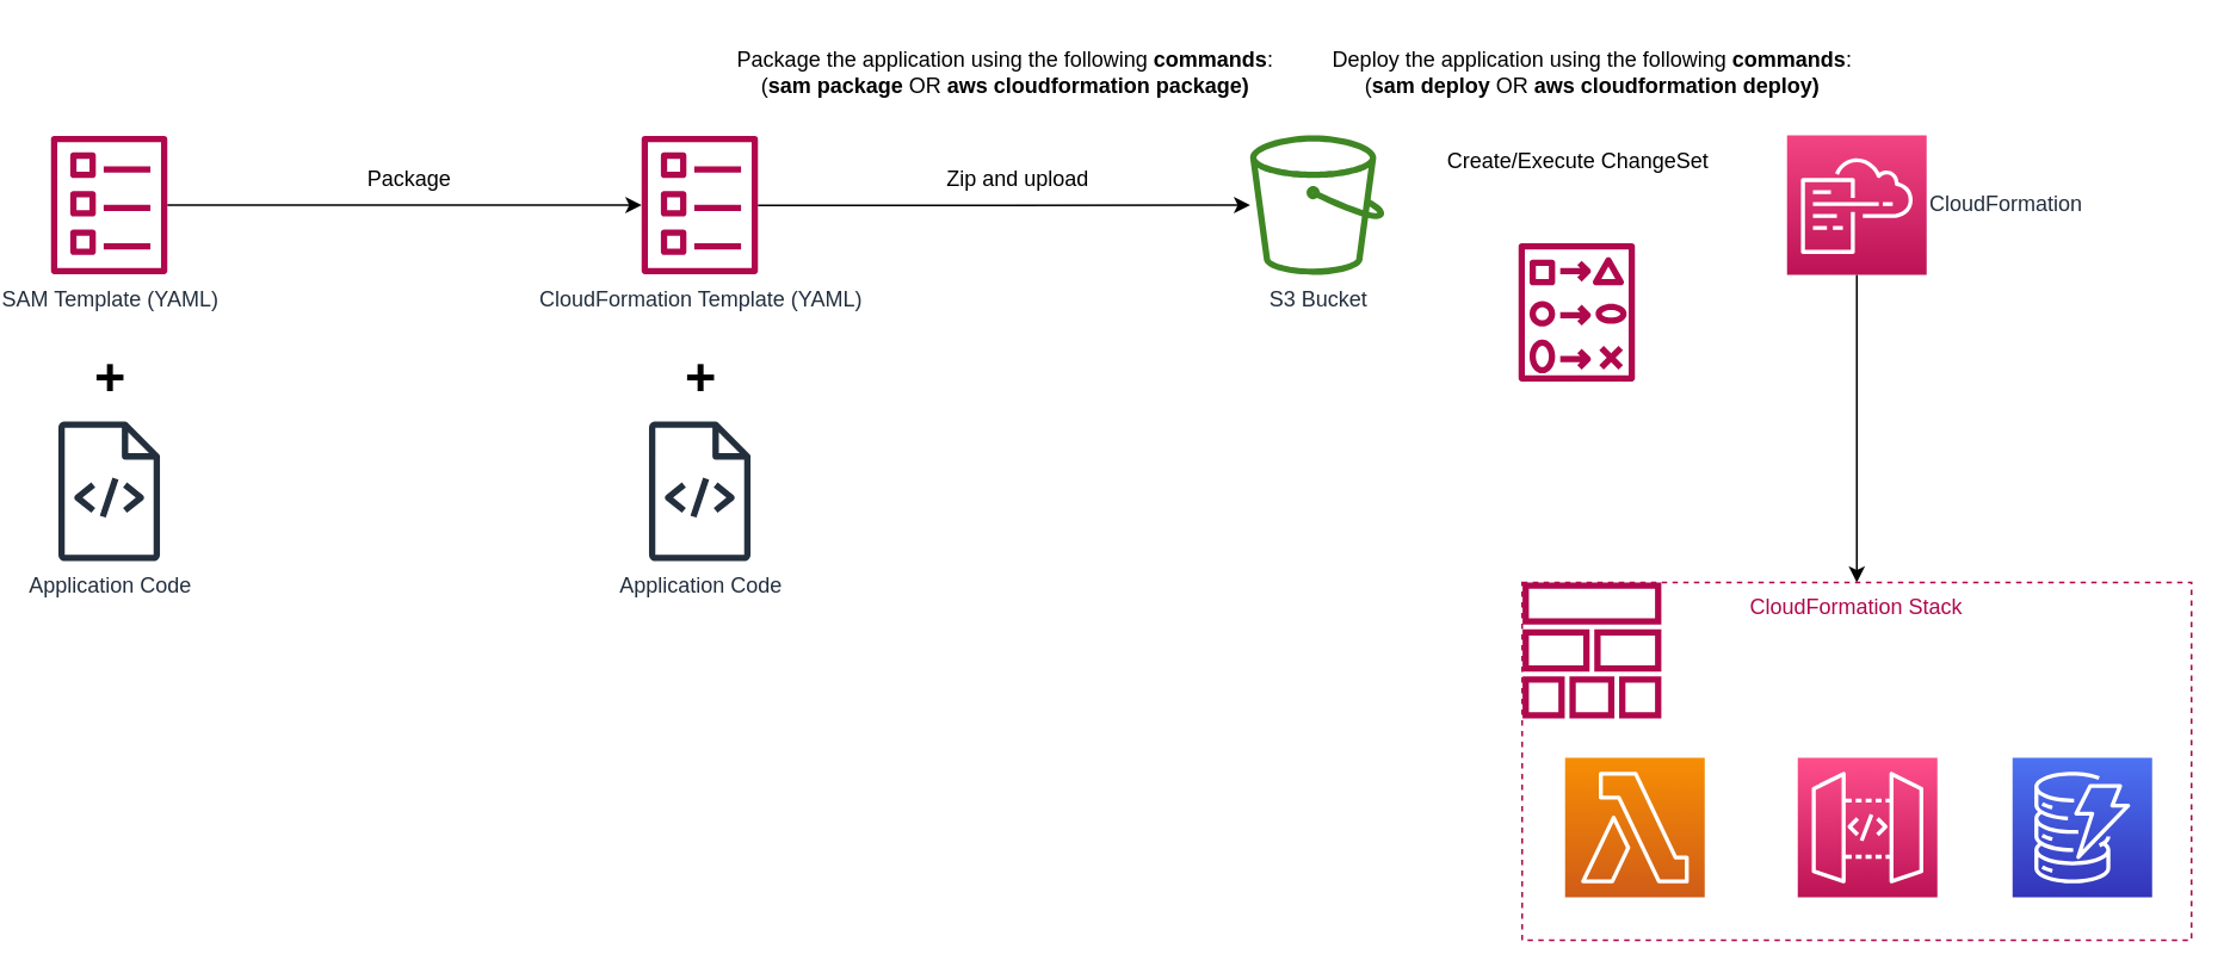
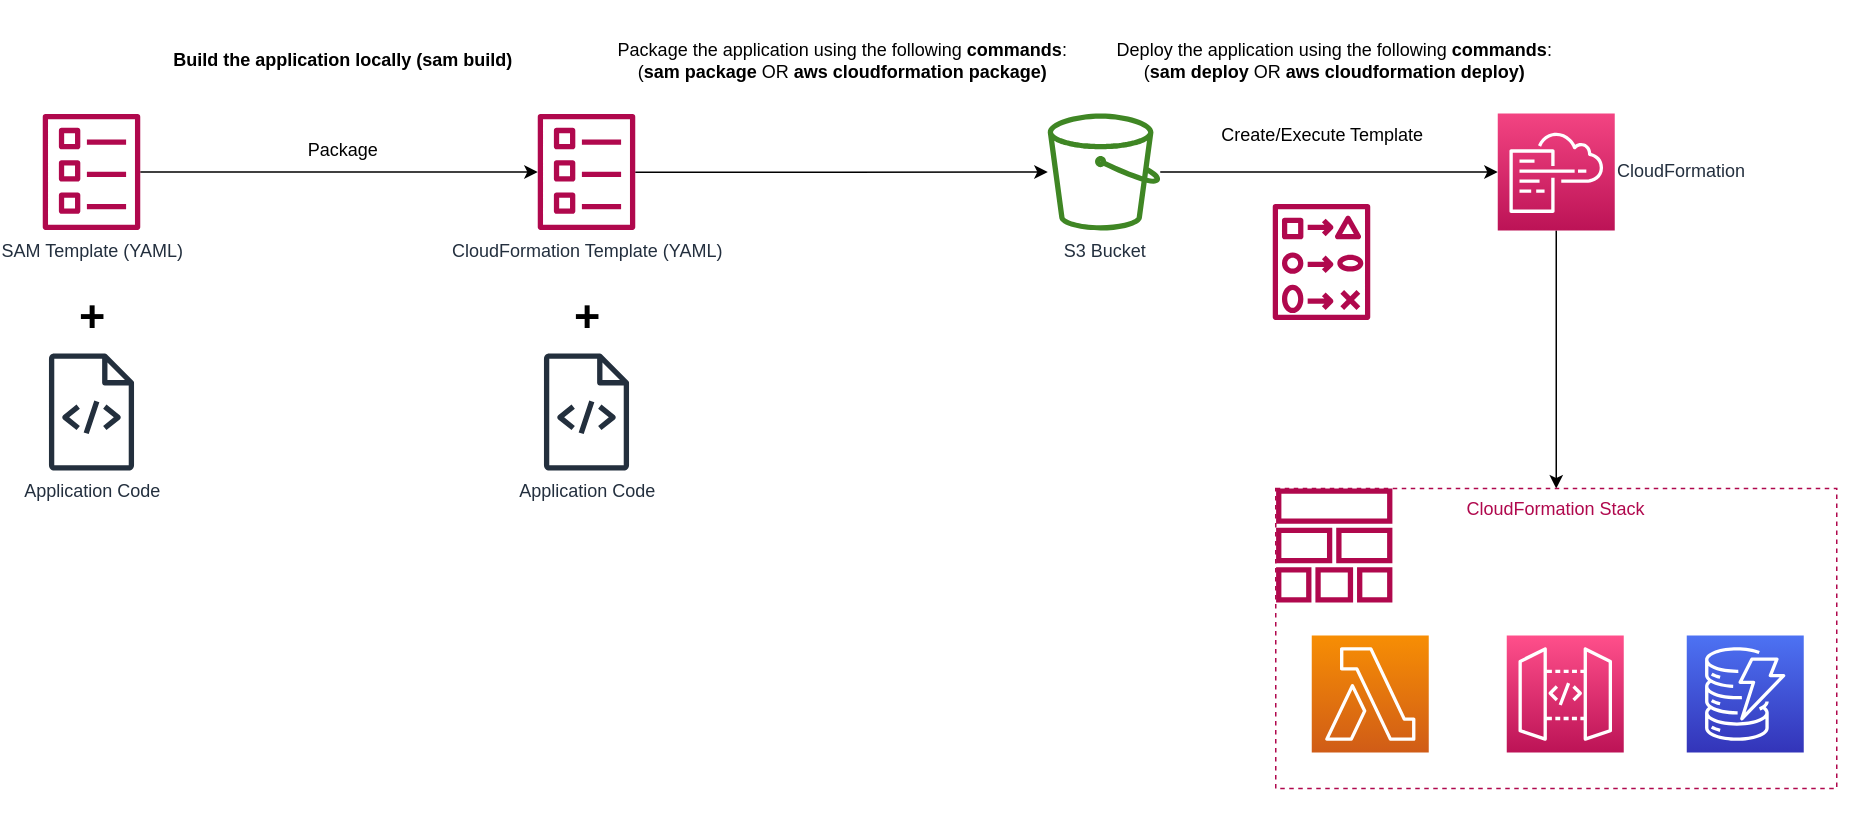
  <mxCell id="0" />
  <mxCell id="1" parent="0" />
  <mxCell id="2" style="edgeStyle=orthogonalEdgeStyle;rounded=0;orthogonalLoop=1;jettySize=auto;html=1;" edge="1" parent="1" source="3" target="6"><mxGeometry relative="1" as="geometry" /></mxCell>
  <mxCell id="3" value="SAM Template (YAML)" style="sketch=0;outlineConnect=0;fontColor=#232F3E;gradientColor=none;fillColor=#B0084D;strokeColor=none;dashed=0;verticalLabelPosition=bottom;verticalAlign=top;align=center;html=1;fontSize=12;fontStyle=0;aspect=fixed;pointerEvents=1;shape=mxgraph.aws4.template;" vertex="1" parent="1"><mxGeometry x="20" y="75" width="65" height="78" as="geometry" /></mxCell>
  <mxCell id="4" value="Application Code" style="sketch=0;outlineConnect=0;fontColor=#232F3E;gradientColor=none;fillColor=#232F3D;strokeColor=none;dashed=0;verticalLabelPosition=bottom;verticalAlign=top;align=center;html=1;fontSize=12;fontStyle=0;aspect=fixed;pointerEvents=1;shape=mxgraph.aws4.source_code;" vertex="1" parent="1"><mxGeometry x="24" y="235" width="57" height="78" as="geometry" /></mxCell>
  <mxCell id="5" style="edgeStyle=orthogonalEdgeStyle;rounded=0;orthogonalLoop=1;jettySize=auto;html=1;" edge="1" parent="1" source="6" target="12"><mxGeometry relative="1" as="geometry" /></mxCell>
  <mxCell id="6" value="CloudFormation Template (YAML)" style="sketch=0;outlineConnect=0;fontColor=#232F3E;gradientColor=none;fillColor=#B0084D;strokeColor=none;dashed=0;verticalLabelPosition=bottom;verticalAlign=top;align=center;html=1;fontSize=12;fontStyle=0;aspect=fixed;pointerEvents=1;shape=mxgraph.aws4.template;" vertex="1" parent="1"><mxGeometry x="350" y="75" width="65" height="78" as="geometry" /></mxCell>
  <mxCell id="7" value="Application Code" style="sketch=0;outlineConnect=0;fontColor=#232F3E;gradientColor=none;fillColor=#232F3D;strokeColor=none;dashed=0;verticalLabelPosition=bottom;verticalAlign=top;align=center;html=1;fontSize=12;fontStyle=0;aspect=fixed;pointerEvents=1;shape=mxgraph.aws4.source_code;" vertex="1" parent="1"><mxGeometry x="354" y="235" width="57" height="78" as="geometry" /></mxCell>
  <mxCell id="8" value="Package" style="text;html=1;align=center;verticalAlign=middle;resizable=0;points=[];autosize=1;strokeColor=none;fillColor=none;" vertex="1" parent="1"><mxGeometry x="180" y="85" width="80" height="30" as="geometry" /></mxCell>
  <mxCell id="9" value="+" style="text;html=1;align=center;verticalAlign=middle;resizable=0;points=[];autosize=1;strokeColor=none;fillColor=none;fontSize=30;fontStyle=1" vertex="1" parent="1"><mxGeometry x="32.5" y="185" width="40" height="50" as="geometry" /></mxCell>
  <mxCell id="10" value="+" style="text;html=1;align=center;verticalAlign=middle;resizable=0;points=[];autosize=1;strokeColor=none;fillColor=none;fontSize=30;fontStyle=1" vertex="1" parent="1"><mxGeometry x="362.5" y="185" width="40" height="50" as="geometry" /></mxCell>
+ <mxCell id="11" style="edgeStyle=orthogonalEdgeStyle;rounded=0;orthogonalLoop=1;jettySize=auto;html=1;entryX=0;entryY=0.5;entryDx=0;entryDy=0;entryPerimeter=0;" edge="1" parent="1" source="12" target="16"><mxGeometry relative="1" as="geometry" /></mxCell>
  <mxCell id="12" value="S3 Bucket" style="sketch=0;outlineConnect=0;fontColor=#232F3E;gradientColor=none;fillColor=#3F8624;strokeColor=none;dashed=0;verticalLabelPosition=bottom;verticalAlign=top;align=center;html=1;fontSize=12;fontStyle=0;aspect=fixed;pointerEvents=1;shape=mxgraph.aws4.bucket;" vertex="1" parent="1"><mxGeometry x="690" y="75" width="75" height="78" as="geometry" /></mxCell>
- <mxCell id="14" value="Zip and upload" style="text;html=1;align=center;verticalAlign=middle;resizable=0;points=[];autosize=1;strokeColor=none;fillColor=none;" vertex="1" parent="1"><mxGeometry x="510" y="85" width="100" height="30" as="geometry" /></mxCell>
+ <mxCell id="13" value="Build the application locally (sam build)" style="text;html=1;align=center;verticalAlign=middle;resizable=0;points=[];autosize=1;strokeColor=none;fillColor=none;fontStyle=1" vertex="1" parent="1"><mxGeometry x="95" y="25" width="250" height="30" as="geometry" /></mxCell>
  <mxCell id="15" style="edgeStyle=orthogonalEdgeStyle;rounded=0;orthogonalLoop=1;jettySize=auto;html=1;" edge="1" parent="1" source="16" target="19"><mxGeometry relative="1" as="geometry" /></mxCell>
  <mxCell id="16" value="CloudFormation" style="sketch=0;points=[[0,0,0],[0.25,0,0],[0.5,0,0],[0.75,0,0],[1,0,0],[0,1,0],[0.25,1,0],[0.5,1,0],[0.75,1,0],[1,1,0],[0,0.25,0],[0,0.5,0],[0,0.75,0],[1,0.25,0],[1,0.5,0],[1,0.75,0]];points=[[0,0,0],[0.25,0,0],[0.5,0,0],[0.75,0,0],[1,0,0],[0,1,0],[0.25,1,0],[0.5,1,0],[0.75,1,0],[1,1,0],[0,0.25,0],[0,0.5,0],[0,0.75,0],[1,0.25,0],[1,0.5,0],[1,0.75,0]];outlineConnect=0;fontColor=#232F3E;gradientColor=#F34482;gradientDirection=north;fillColor=#BC1356;strokeColor=#ffffff;dashed=0;verticalLabelPosition=middle;verticalAlign=middle;align=left;html=1;fontSize=12;fontStyle=0;aspect=fixed;shape=mxgraph.aws4.resourceIcon;resIcon=mxgraph.aws4.cloudformation;labelPosition=right;" vertex="1" parent="1"><mxGeometry x="990" y="75" width="78" height="78" as="geometry" /></mxCell>
  <mxCell id="17" value="" style="sketch=0;outlineConnect=0;fontColor=#232F3E;gradientColor=none;fillColor=#B0084D;strokeColor=none;dashed=0;verticalLabelPosition=bottom;verticalAlign=top;align=center;html=1;fontSize=12;fontStyle=0;aspect=fixed;pointerEvents=1;shape=mxgraph.aws4.change_set;" vertex="1" parent="1"><mxGeometry x="840" y="135" width="65" height="78" as="geometry" /></mxCell>
  <mxCell id="18" value="" style="sketch=0;outlineConnect=0;fontColor=#232F3E;gradientColor=none;fillColor=#B0084D;strokeColor=none;dashed=0;verticalLabelPosition=bottom;verticalAlign=top;align=center;html=1;fontSize=12;fontStyle=0;aspect=fixed;pointerEvents=1;shape=mxgraph.aws4.stack;" vertex="1" parent="1"><mxGeometry x="842" y="325" width="78" height="76" as="geometry" /></mxCell>
  <mxCell id="19" value="CloudFormation Stack" style="fillColor=none;strokeColor=#b0084d;dashed=1;verticalAlign=top;fontStyle=0;fontColor=#b0084d;whiteSpace=wrap;html=1;" vertex="1" parent="1"><mxGeometry x="842" y="325" width="374" height="200" as="geometry" /></mxCell>
  <mxCell id="20" value="" style="sketch=0;points=[[0,0,0],[0.25,0,0],[0.5,0,0],[0.75,0,0],[1,0,0],[0,1,0],[0.25,1,0],[0.5,1,0],[0.75,1,0],[1,1,0],[0,0.25,0],[0,0.5,0],[0,0.75,0],[1,0.25,0],[1,0.5,0],[1,0.75,0]];outlineConnect=0;fontColor=#232F3E;gradientColor=#F78E04;gradientDirection=north;fillColor=#D05C17;strokeColor=#ffffff;dashed=0;verticalLabelPosition=bottom;verticalAlign=top;align=center;html=1;fontSize=12;fontStyle=0;aspect=fixed;shape=mxgraph.aws4.resourceIcon;resIcon=mxgraph.aws4.lambda;" vertex="1" parent="1"><mxGeometry x="866" y="423" width="78" height="78" as="geometry" /></mxCell>
  <mxCell id="21" value="" style="sketch=0;points=[[0,0,0],[0.25,0,0],[0.5,0,0],[0.75,0,0],[1,0,0],[0,1,0],[0.25,1,0],[0.5,1,0],[0.75,1,0],[1,1,0],[0,0.25,0],[0,0.5,0],[0,0.75,0],[1,0.25,0],[1,0.5,0],[1,0.75,0]];outlineConnect=0;fontColor=#232F3E;gradientColor=#FF4F8B;gradientDirection=north;fillColor=#BC1356;strokeColor=#ffffff;dashed=0;verticalLabelPosition=bottom;verticalAlign=top;align=center;html=1;fontSize=12;fontStyle=0;aspect=fixed;shape=mxgraph.aws4.resourceIcon;resIcon=mxgraph.aws4.api_gateway;" vertex="1" parent="1"><mxGeometry x="996" y="423" width="78" height="78" as="geometry" /></mxCell>
  <mxCell id="22" value="" style="sketch=0;points=[[0,0,0],[0.25,0,0],[0.5,0,0],[0.75,0,0],[1,0,0],[0,1,0],[0.25,1,0],[0.5,1,0],[0.75,1,0],[1,1,0],[0,0.25,0],[0,0.5,0],[0,0.75,0],[1,0.25,0],[1,0.5,0],[1,0.75,0]];outlineConnect=0;fontColor=#232F3E;gradientColor=#4D72F3;gradientDirection=north;fillColor=#3334B9;strokeColor=#ffffff;dashed=0;verticalLabelPosition=bottom;verticalAlign=top;align=center;html=1;fontSize=12;fontStyle=0;aspect=fixed;shape=mxgraph.aws4.resourceIcon;resIcon=mxgraph.aws4.dynamodb;" vertex="1" parent="1"><mxGeometry x="1116" y="423" width="78" height="78" as="geometry" /></mxCell>
  <mxCell id="23" value="Package the application using the following &lt;b&gt;commands&lt;/b&gt;:&lt;br&gt;(&lt;b&gt;sam package&lt;/b&gt; OR &lt;b&gt;aws cloudformation package)&lt;/b&gt;" style="text;html=1;align=center;verticalAlign=middle;resizable=0;points=[];autosize=1;strokeColor=none;fillColor=none;" vertex="1" parent="1"><mxGeometry x="392.5" y="20" width="320" height="40" as="geometry" /></mxCell>
- <mxCell id="24" value="Create/Execute ChangeSet" style="text;html=1;align=center;verticalAlign=middle;resizable=0;points=[];autosize=1;strokeColor=none;fillColor=none;" vertex="1" parent="1"><mxGeometry x="787.5" y="75" width="170" height="30" as="geometry" /></mxCell>
+ <mxCell id="24" value="Create/Execute Template" style="text;html=1;align=center;verticalAlign=middle;resizable=0;points=[];autosize=1;strokeColor=none;fillColor=none;" vertex="1" parent="1"><mxGeometry x="787.5" y="75" width="170" height="30" as="geometry" /></mxCell>
  <mxCell id="25" value="Deploy the application using the following&amp;nbsp;&lt;b style=&quot;&quot;&gt;commands&lt;/b&gt;:&lt;br&gt;(&lt;b&gt;sam deploy&amp;nbsp;&lt;/b&gt;OR &lt;b&gt;aws cloudformation deploy)&lt;/b&gt;" style="text;html=1;align=center;verticalAlign=middle;resizable=0;points=[];autosize=1;strokeColor=none;fillColor=none;" vertex="1" parent="1"><mxGeometry x="726" y="20" width="310" height="40" as="geometry" /></mxCell>
